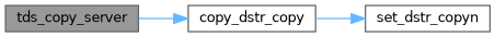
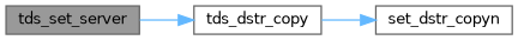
  digraph {
    rankdir=LR
    node [color=grey40 fillcolor=white fontname=Helvetica fontsize=10 shape=box style=filled]
    edge [color=steelblue1 fontname=Helvetica fontsize=10 labelfontname=Helvetica labelfontsize=10 style=solid]
-   n1 [color=gray40 fillcolor=grey60 fontcolor=black height=0.2 label=tds_copy_server width=0.4]
-   n2 [height=0.2 label=copy_dstr_copy width=0.4]
+   n1 [color=gray40 fillcolor=grey60 fontcolor=black height=0.2 label=tds_set_server width=0.4]
+   n2 [height=0.2 label=tds_dstr_copy width=0.4]
    n3 [height=0.2 label=set_dstr_copyn width=0.4]
    n1 -> n2
    n2 -> n3
  }
